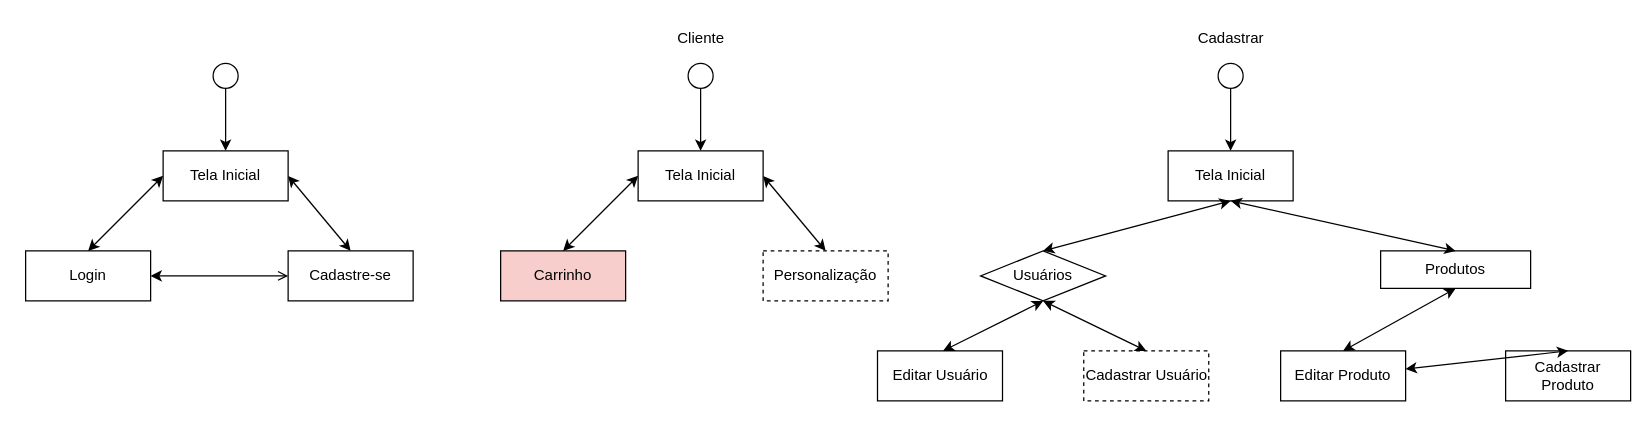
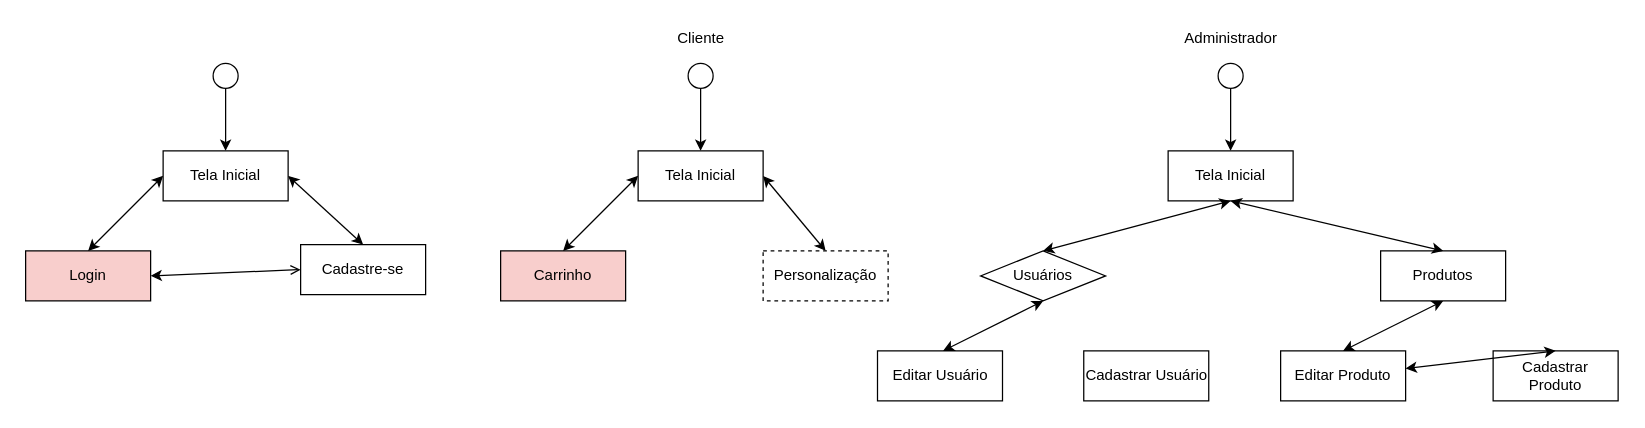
  <mxCell id="0" />
  <mxCell id="1" parent="0" />
  <mxCell id="2" value="" style="ellipse;whiteSpace=wrap;html=1;aspect=fixed;" parent="1" vertex="1"><mxGeometry x="170" y="50" width="20" height="20" as="geometry" /></mxCell>
  <mxCell id="3" value="" style="endArrow=classic;html=1;exitX=0.5;exitY=1;exitDx=0;exitDy=0;entryX=0.5;entryY=0;entryDx=0;entryDy=0;" parent="1" source="2" target="4" edge="1"><mxGeometry width="50" height="50" relative="1" as="geometry"><mxPoint x="110" y="200" as="sourcePoint" /><mxPoint x="180" y="110" as="targetPoint" /></mxGeometry></mxCell>
  <mxCell id="4" value="Tela Inicial" style="whiteSpace=wrap;html=1;align=center;" parent="1" vertex="1"><mxGeometry x="130" y="120" width="100" height="40" as="geometry" /></mxCell>
- <mxCell id="5" value="Login" style="whiteSpace=wrap;html=1;align=center;" parent="1" vertex="1"><mxGeometry x="20" y="200" width="100" height="40" as="geometry" /></mxCell>
- <mxCell id="6" value="Cadastre-se" style="whiteSpace=wrap;html=1;align=center;" parent="1" vertex="1"><mxGeometry x="230" y="200" width="100" height="40" as="geometry" /></mxCell>
+ <mxCell id="5" value="Login" style="whiteSpace=wrap;html=1;align=center;fillColor=#f8cecc;" parent="1" vertex="1"><mxGeometry x="20" y="200" width="100" height="40" as="geometry" /></mxCell>
+ <mxCell id="6" value="Cadastre-se" style="whiteSpace=wrap;html=1;align=center;" parent="1" vertex="1"><mxGeometry x="240" y="195" width="100" height="40" as="geometry" /></mxCell>
  <mxCell id="7" value="" style="endArrow=open;startArrow=classic;html=1;exitX=1;exitY=0.5;exitDx=0;exitDy=0;entryX=0;entryY=0.5;entryDx=0;entryDy=0;" parent="1" source="5" target="6" edge="1"><mxGeometry width="50" height="50" relative="1" as="geometry"><mxPoint x="220" y="220" as="sourcePoint" /><mxPoint x="270" y="170" as="targetPoint" /></mxGeometry></mxCell>
  <mxCell id="8" value="" style="endArrow=classic;startArrow=classic;html=1;exitX=0.5;exitY=0;exitDx=0;exitDy=0;entryX=0;entryY=0.5;entryDx=0;entryDy=0;" parent="1" source="5" target="4" edge="1"><mxGeometry width="50" height="50" relative="1" as="geometry"><mxPoint x="130" y="230" as="sourcePoint" /><mxPoint x="240" y="230" as="targetPoint" /></mxGeometry></mxCell>
  <mxCell id="9" value="" style="endArrow=classic;startArrow=classic;html=1;exitX=0.5;exitY=0;exitDx=0;exitDy=0;entryX=1;entryY=0.5;entryDx=0;entryDy=0;" parent="1" source="6" target="4" edge="1"><mxGeometry width="50" height="50" relative="1" as="geometry"><mxPoint x="80" y="210" as="sourcePoint" /><mxPoint x="140" y="150" as="targetPoint" /></mxGeometry></mxCell>
  <mxCell id="10" value="" style="ellipse;whiteSpace=wrap;html=1;aspect=fixed;" parent="1" vertex="1"><mxGeometry x="550" y="50" width="20" height="20" as="geometry" /></mxCell>
  <mxCell id="11" value="" style="endArrow=classic;html=1;exitX=0.5;exitY=1;exitDx=0;exitDy=0;entryX=0.5;entryY=0;entryDx=0;entryDy=0;" parent="1" source="10" target="12" edge="1"><mxGeometry width="50" height="50" relative="1" as="geometry"><mxPoint x="490" y="200" as="sourcePoint" /><mxPoint x="560" y="110" as="targetPoint" /></mxGeometry></mxCell>
  <mxCell id="12" value="Tela Inicial" style="whiteSpace=wrap;html=1;align=center;" parent="1" vertex="1"><mxGeometry x="510" y="120" width="100" height="40" as="geometry" /></mxCell>
  <mxCell id="13" value="Carrinho" style="whiteSpace=wrap;html=1;align=center;fillColor=#f8cecc;" parent="1" vertex="1"><mxGeometry x="400" y="200" width="100" height="40" as="geometry" /></mxCell>
  <mxCell id="14" value="Cliente" style="text;html=1;align=center;verticalAlign=middle;resizable=0;points=[];autosize=1;strokeColor=none;" parent="1" vertex="1"><mxGeometry x="535" y="20" width="50" height="20" as="geometry" /></mxCell>
  <mxCell id="15" value="Personalização" style="whiteSpace=wrap;html=1;align=center;dashed=1;" parent="1" vertex="1"><mxGeometry x="610" y="200" width="100" height="40" as="geometry" /></mxCell>
  <mxCell id="16" value="" style="endArrow=classic;startArrow=classic;html=1;exitX=0.5;exitY=0;exitDx=0;exitDy=0;entryX=0;entryY=0.5;entryDx=0;entryDy=0;" parent="1" source="13" target="12" edge="1"><mxGeometry width="50" height="50" relative="1" as="geometry"><mxPoint x="510" y="230" as="sourcePoint" /><mxPoint x="620" y="230" as="targetPoint" /></mxGeometry></mxCell>
  <mxCell id="17" value="" style="endArrow=classic;startArrow=classic;html=1;exitX=0.5;exitY=0;exitDx=0;exitDy=0;entryX=1;entryY=0.5;entryDx=0;entryDy=0;" parent="1" source="15" target="12" edge="1"><mxGeometry width="50" height="50" relative="1" as="geometry"><mxPoint x="460" y="210" as="sourcePoint" /><mxPoint x="520" y="150" as="targetPoint" /></mxGeometry></mxCell>
  <mxCell id="18" value="" style="ellipse;whiteSpace=wrap;html=1;aspect=fixed;" parent="1" vertex="1"><mxGeometry x="974" y="50" width="20" height="20" as="geometry" /></mxCell>
  <mxCell id="19" value="" style="endArrow=classic;html=1;exitX=0.5;exitY=1;exitDx=0;exitDy=0;entryX=0.5;entryY=0;entryDx=0;entryDy=0;" parent="1" source="18" target="20" edge="1"><mxGeometry width="50" height="50" relative="1" as="geometry"><mxPoint x="914" y="200" as="sourcePoint" /><mxPoint x="984" y="110" as="targetPoint" /></mxGeometry></mxCell>
  <mxCell id="20" value="Tela Inicial" style="whiteSpace=wrap;html=1;align=center;" parent="1" vertex="1"><mxGeometry x="934" y="120" width="100" height="40" as="geometry" /></mxCell>
- <mxCell id="21" value="Produtos" style="whiteSpace=wrap;html=1;align=center;" parent="1" vertex="1"><mxGeometry x="1104" y="200" width="120" height="30" as="geometry" /></mxCell>
- <mxCell id="22" value="Cadastrar" style="text;html=1;align=center;verticalAlign=middle;resizable=0;points=[];autosize=1;strokeColor=none;" parent="1" vertex="1"><mxGeometry x="939" y="20" width="90" height="20" as="geometry" /></mxCell>
+ <mxCell id="21" value="Produtos" style="whiteSpace=wrap;html=1;align=center;" parent="1" vertex="1"><mxGeometry x="1104" y="200" width="100" height="40" as="geometry" /></mxCell>
+ <mxCell id="22" value="Administrador" style="text;html=1;align=center;verticalAlign=middle;resizable=0;points=[];autosize=1;strokeColor=none;" parent="1" vertex="1"><mxGeometry x="939" y="20" width="90" height="20" as="geometry" /></mxCell>
  <mxCell id="23" value="" style="endArrow=classic;startArrow=classic;html=1;exitX=0.5;exitY=0;exitDx=0;exitDy=0;entryX=0.5;entryY=1;entryDx=0;entryDy=0;" parent="1" source="21" target="20" edge="1"><mxGeometry width="50" height="50" relative="1" as="geometry"><mxPoint x="934" y="230" as="sourcePoint" /><mxPoint x="1044" y="230" as="targetPoint" /></mxGeometry></mxCell>
  <mxCell id="24" value="&lt;div&gt;Editar Produto&lt;br&gt;&lt;/div&gt;" style="whiteSpace=wrap;html=1;align=center;" parent="1" vertex="1"><mxGeometry x="1024" y="280" width="100" height="40" as="geometry" /></mxCell>
- <mxCell id="25" value="Cadastrar Produto" style="whiteSpace=wrap;html=1;align=center;" parent="1" vertex="1"><mxGeometry x="1204" y="280" width="100" height="40" as="geometry" /></mxCell>
+ <mxCell id="25" value="Cadastrar Produto" style="whiteSpace=wrap;html=1;align=center;" parent="1" vertex="1"><mxGeometry x="1194" y="280" width="100" height="40" as="geometry" /></mxCell>
  <mxCell id="26" value="" style="endArrow=classic;startArrow=classic;html=1;exitX=0.5;exitY=0;exitDx=0;exitDy=0;entryX=0.5;entryY=1;entryDx=0;entryDy=0;" parent="1" source="24" target="21" edge="1"><mxGeometry width="50" height="50" relative="1" as="geometry"><mxPoint x="994" y="220" as="sourcePoint" /><mxPoint x="994" y="170" as="targetPoint" /></mxGeometry></mxCell>
  <mxCell id="27" value="" style="endArrow=classic;startArrow=classic;html=1;exitX=0.5;exitY=0;exitDx=0;exitDy=0;" parent="1" source="25" target="24" edge="1"><mxGeometry width="50" height="50" relative="1" as="geometry"><mxPoint x="894" y="300" as="sourcePoint" /><mxPoint x="984" y="250" as="targetPoint" /></mxGeometry></mxCell>
  <mxCell id="28" value="Usuários" style="rhombus;whiteSpace=wrap;html=1;align=center;" parent="1" vertex="1"><mxGeometry x="784" y="200" width="100" height="40" as="geometry" /></mxCell>
  <mxCell id="29" value="" style="endArrow=classic;startArrow=classic;html=1;exitX=0.5;exitY=0;exitDx=0;exitDy=0;" parent="1" source="28" edge="1"><mxGeometry width="50" height="50" relative="1" as="geometry"><mxPoint x="884" y="200" as="sourcePoint" /><mxPoint x="984" y="160" as="targetPoint" /></mxGeometry></mxCell>
  <mxCell id="30" value="&lt;div&gt;Editar Usuário&lt;br&gt;&lt;/div&gt;" style="whiteSpace=wrap;html=1;align=center;" parent="1" vertex="1"><mxGeometry x="701.5" y="280" width="100" height="40" as="geometry" /></mxCell>
- <mxCell id="31" value="Cadastrar Usuário" style="whiteSpace=wrap;html=1;align=center;dashed=1;" parent="1" vertex="1"><mxGeometry x="866.5" y="280" width="100" height="40" as="geometry" /></mxCell>
+ <mxCell id="31" value="Cadastrar Usuário" style="whiteSpace=wrap;html=1;align=center;" parent="1" vertex="1"><mxGeometry x="866.5" y="280" width="100" height="40" as="geometry" /></mxCell>
  <mxCell id="32" value="" style="endArrow=classic;startArrow=classic;html=1;entryX=0.5;entryY=1;entryDx=0;entryDy=0;" parent="1" target="28" edge="1"><mxGeometry width="50" height="50" relative="1" as="geometry"><mxPoint x="754" y="280" as="sourcePoint" /><mxPoint x="1164" y="250" as="targetPoint" /></mxGeometry></mxCell>
- <mxCell id="33" value="" style="endArrow=classic;startArrow=classic;html=1;exitX=0.5;exitY=0;exitDx=0;exitDy=0;entryX=0.5;entryY=1;entryDx=0;entryDy=0;" parent="1" source="31" target="28" edge="1"><mxGeometry width="50" height="50" relative="1" as="geometry"><mxPoint x="1084" y="290" as="sourcePoint" /><mxPoint x="1164" y="250" as="targetPoint" /></mxGeometry></mxCell>
